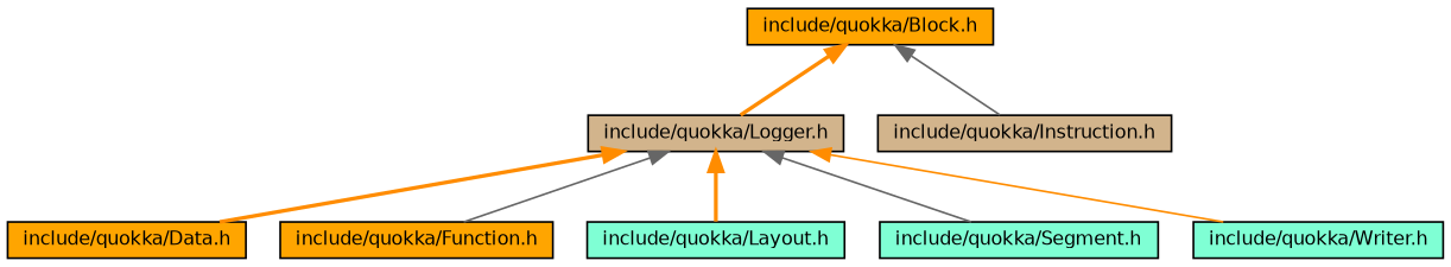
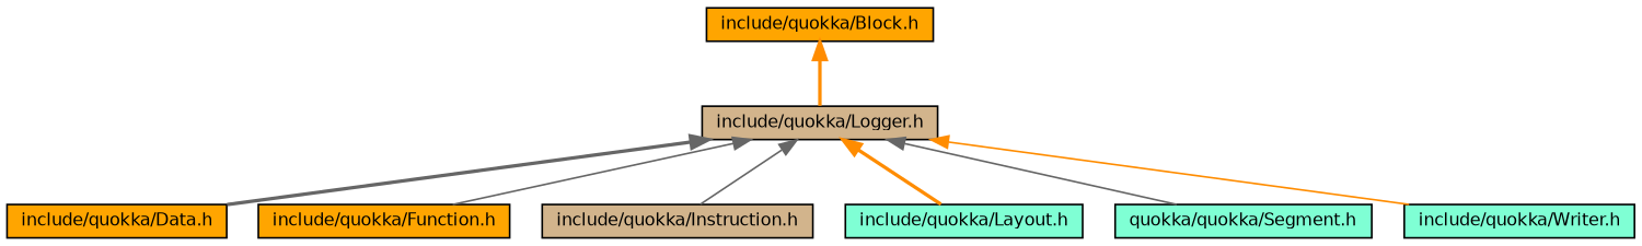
  digraph {
    node [color=black fillcolor=orange fontname=Helvetica fontsize=10 shape=record style=filled]
    edge [color=gray40 dir=back fontname=Helvetica fontsize=10 labelfontname=Helvetica labelfontsize=10 style=solid]
    n1 [fillcolor=tan fontcolor=black height=0.2 label="include/quokka/Logger.h" width=0.4]
    n2 [height=0.2 label="include/quokka/Data.h" width=0.4]
    n3 [height=0.2 label="include/quokka/Function.h" width=0.4]
    n4 [fillcolor=tan height=0.2 label="include/quokka/Instruction.h" width=0.4]
    n5 [fillcolor=aquamarine height=0.2 label="include/quokka/Layout.h" width=0.4]
-   n6 [fillcolor=aquamarine height=0.2 label="include/quokka/Segment.h" width=0.4]
+   n6 [fillcolor=aquamarine height=0.2 label="quokka/quokka/Segment.h" width=0.4]
    n7 [fillcolor=aquamarine height=0.2 label="include/quokka/Writer.h" width=0.4]
    n8 [height=0.2 label="include/quokka/Block.h" width=0.4]
-   n1 -> n2 [color=darkorange style=bold]
+   n1 -> n2 [style=bold]
    n1 -> n3
-   n8 -> n4
+   n1 -> n4
    n1 -> n5 [color=darkorange style=bold]
    n1 -> n6
    n1 -> n7 [color=darkorange]
    n8 -> n1 [color=darkorange style=bold]
  }
